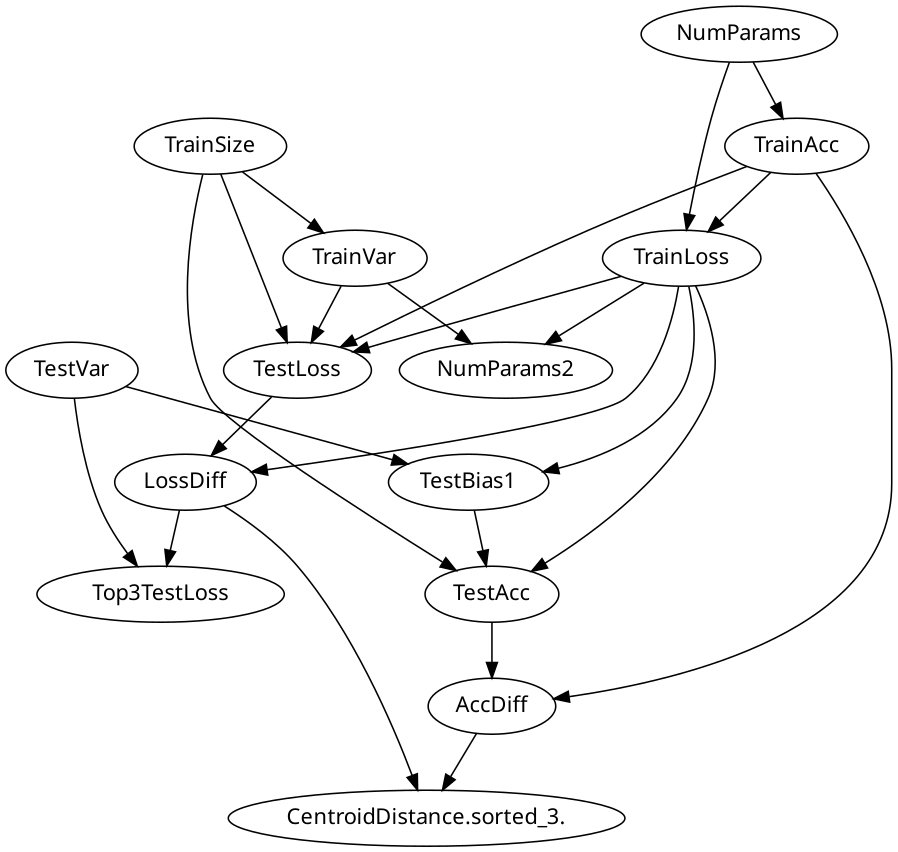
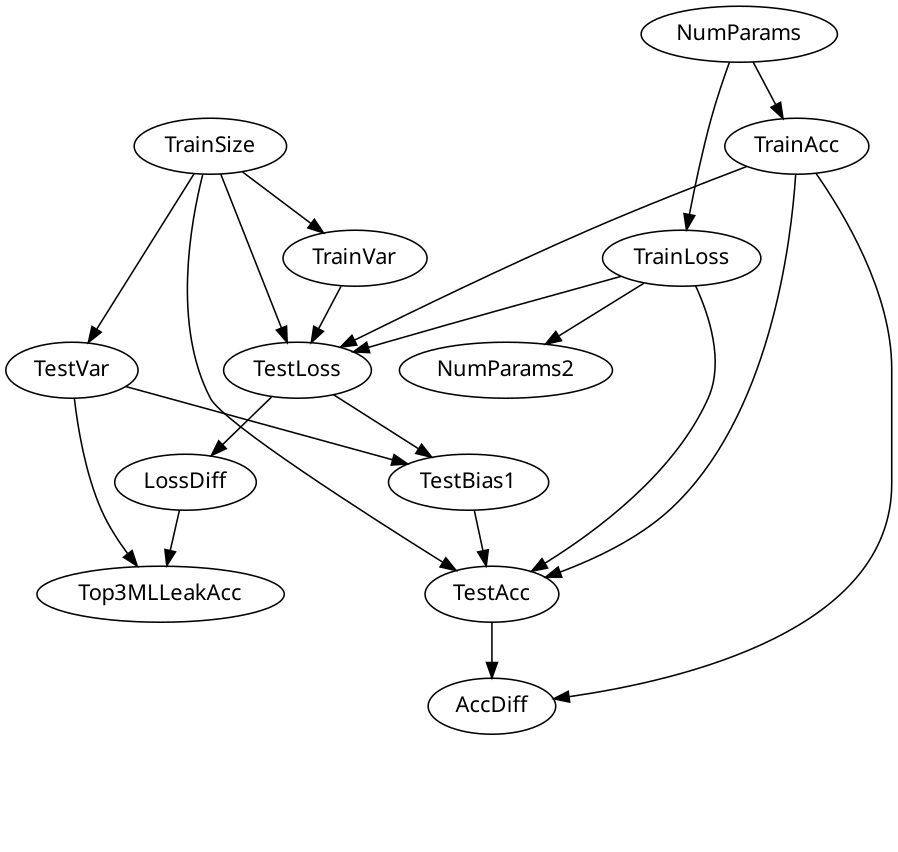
  digraph {
    fontname="Noto Sans"
    node [fontname="Noto Sans"]
    edge [dir=forward fontname="Noto Sans"]
    TrainAcc
    TestAcc
    AccDiff
    TestLoss
-   "CentroidDistance.sorted_3."
    LossDiff
    n7 [label=TestBias1]
    TrainLoss
    n9 [label=NumParams2]
-   Top3MLLeakAcc [label=Top3TestLoss]
+   Top3MLLeakAcc
    TrainVar
    TestVar
    NumParams
    TrainSize
-   TrainAcc -> TrainLoss
+   TrainAcc -> TestAcc
    TrainAcc -> AccDiff
    TrainAcc -> TestLoss
    TestAcc -> AccDiff
-   AccDiff -> "CentroidDistance.sorted_3."
    TestLoss -> LossDiff
-   TrainLoss -> n7
-   LossDiff -> "CentroidDistance.sorted_3."
+   TestLoss -> n7
    LossDiff -> Top3MLLeakAcc
    n7 -> TestAcc
    TrainLoss -> TestAcc
    TrainLoss -> TestLoss
-   TrainLoss -> LossDiff
    TrainLoss -> n9
    TrainVar -> TestLoss
-   TrainVar -> n9
    TestVar -> n7
    TestVar -> Top3MLLeakAcc
    NumParams -> TrainAcc
    NumParams -> TrainLoss
    TrainSize -> TestAcc
    TrainSize -> TestLoss
    TrainSize -> TrainVar
+   TrainSize -> TestVar
  }
